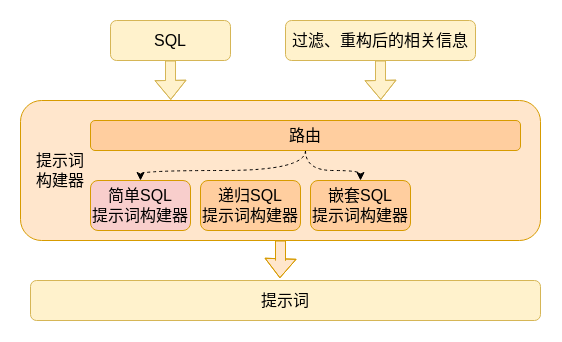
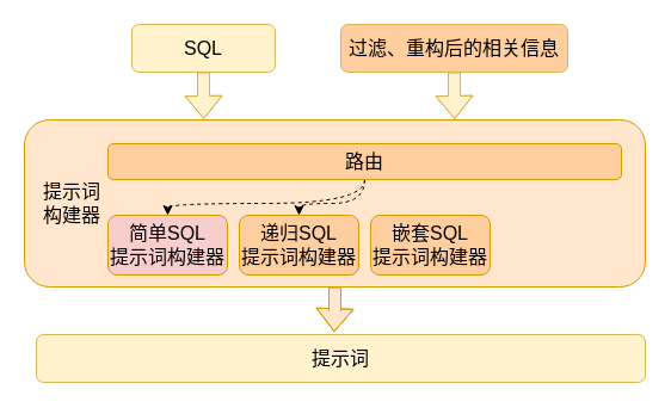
  <mxCell id="0" />
  <mxCell id="1" parent="0" />
  <mxCell id="2" value="" style="rounded=1;whiteSpace=wrap;html=1;fillColor=#ffe6cc;strokeColor=#d79b00;" parent="1" vertex="1"><mxGeometry x="20" y="100" width="520" height="140" as="geometry" /></mxCell>
  <mxCell id="3" value="SQL" style="rounded=1;whiteSpace=wrap;html=1;fontSize=16;fillColor=#fff2cc;strokeColor=#d6b656;" parent="1" vertex="1"><mxGeometry x="110" y="20" width="120" height="40" as="geometry" /></mxCell>
  <mxCell id="4" value="简单SQL&lt;div&gt;提示词构建器&lt;/div&gt;" style="rounded=1;whiteSpace=wrap;html=1;fontSize=16;fillColor=#f8cecc;strokeColor=#d79b00;" parent="1" vertex="1"><mxGeometry x="90" y="180" width="100" height="50" as="geometry" /></mxCell>
  <mxCell id="5" value="递归SQL&lt;div&gt;提示词构建器&lt;/div&gt;" style="rounded=1;whiteSpace=wrap;html=1;fontSize=16;fillColor=#FFCE9F;strokeColor=#d79b00;" parent="1" vertex="1"><mxGeometry x="200" y="180" width="100" height="50" as="geometry" /></mxCell>
  <mxCell id="6" value="嵌套SQL&lt;div&gt;提示词构建器&lt;/div&gt;" style="rounded=1;whiteSpace=wrap;html=1;fontSize=16;fillColor=#FFCE9F;strokeColor=#d79b00;" parent="1" vertex="1"><mxGeometry x="310" y="180" width="100" height="50" as="geometry" /></mxCell>
  <mxCell id="7" style="edgeStyle=orthogonalEdgeStyle;rounded=0;orthogonalLoop=1;jettySize=auto;html=1;entryX=0.5;entryY=0;entryDx=0;entryDy=0;curved=1;dashed=1;" parent="1" source="10" target="4" edge="1"><mxGeometry relative="1" as="geometry" /></mxCell>
- <mxCell id="9" style="edgeStyle=orthogonalEdgeStyle;rounded=0;orthogonalLoop=1;jettySize=auto;html=1;curved=1;dashed=1;" parent="1" source="10" target="6" edge="1"><mxGeometry relative="1" as="geometry" /></mxCell>
+ <mxCell id="8" style="edgeStyle=orthogonalEdgeStyle;rounded=0;orthogonalLoop=1;jettySize=auto;html=1;entryX=0.5;entryY=0;entryDx=0;entryDy=0;curved=1;dashed=1;" parent="1" source="10" target="5" edge="1"><mxGeometry relative="1" as="geometry" /></mxCell>
  <mxCell id="10" value="路由" style="rounded=1;whiteSpace=wrap;html=1;fontSize=16;fillColor=#FFCE9F;strokeColor=#d79b00;" parent="1" vertex="1"><mxGeometry x="90" y="120" width="430" height="30" as="geometry" /></mxCell>
- <mxCell id="11" value="过滤、重构后的相关信息" style="rounded=1;whiteSpace=wrap;html=1;fontSize=16;fillColor=#fff2cc;strokeColor=#d6b656;" parent="1" vertex="1"><mxGeometry x="285" y="20" width="190" height="40" as="geometry" /></mxCell>
+ <mxCell id="11" value="过滤、重构后的相关信息" style="rounded=1;whiteSpace=wrap;html=1;fontSize=16;fillColor=#ffce9f;strokeColor=#d6b656;" parent="1" vertex="1"><mxGeometry x="285" y="20" width="190" height="40" as="geometry" /></mxCell>
  <mxCell id="12" value="提示词构建器" style="text;html=1;align=center;verticalAlign=middle;whiteSpace=wrap;rounded=0;fontSize=16;" parent="1" vertex="1"><mxGeometry x="30" y="155" width="60" height="30" as="geometry" /></mxCell>
  <mxCell id="13" style="edgeStyle=orthogonalEdgeStyle;rounded=0;orthogonalLoop=1;jettySize=auto;html=1;entryX=0.289;entryY=-0.004;entryDx=0;entryDy=0;entryPerimeter=0;shape=flexArrow;fillColor=#fff2cc;strokeColor=#d6b656;" parent="1" source="3" target="2" edge="1"><mxGeometry relative="1" as="geometry" /></mxCell>
  <mxCell id="14" style="edgeStyle=orthogonalEdgeStyle;rounded=0;orthogonalLoop=1;jettySize=auto;html=1;entryX=0.693;entryY=-0.004;entryDx=0;entryDy=0;entryPerimeter=0;shape=flexArrow;fillColor=#fff2cc;strokeColor=#d6b656;" parent="1" source="11" target="2" edge="1"><mxGeometry relative="1" as="geometry" /></mxCell>
  <mxCell id="15" value="提示词" style="rounded=1;whiteSpace=wrap;html=1;fontSize=16;fillColor=#fff2cc;strokeColor=#d6b656;" parent="1" vertex="1"><mxGeometry x="30" y="280" width="510" height="40" as="geometry" /></mxCell>
  <mxCell id="16" style="edgeStyle=orthogonalEdgeStyle;rounded=0;orthogonalLoop=1;jettySize=auto;html=1;entryX=0.489;entryY=-0.056;entryDx=0;entryDy=0;entryPerimeter=0;shape=flexArrow;fillColor=#ffe6cc;strokeColor=#d79b00;" parent="1" source="2" target="15" edge="1"><mxGeometry relative="1" as="geometry" /></mxCell>
